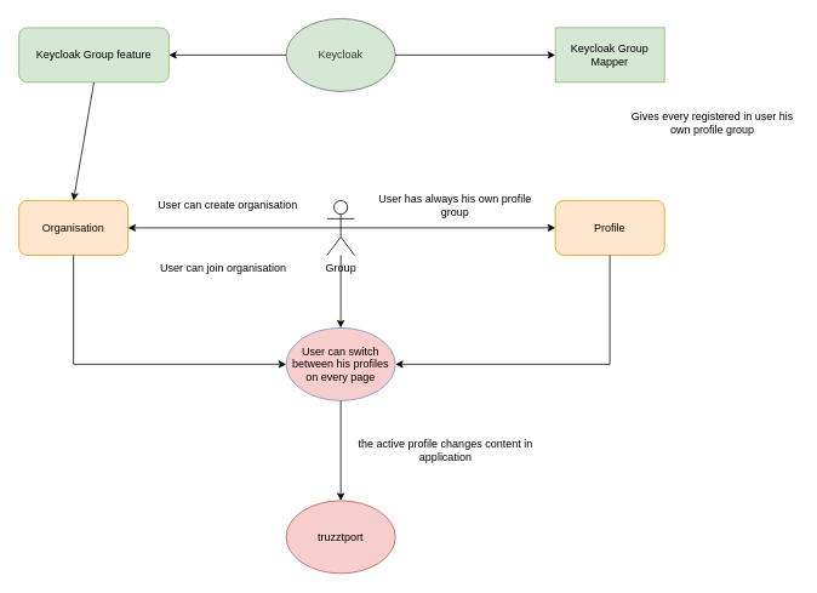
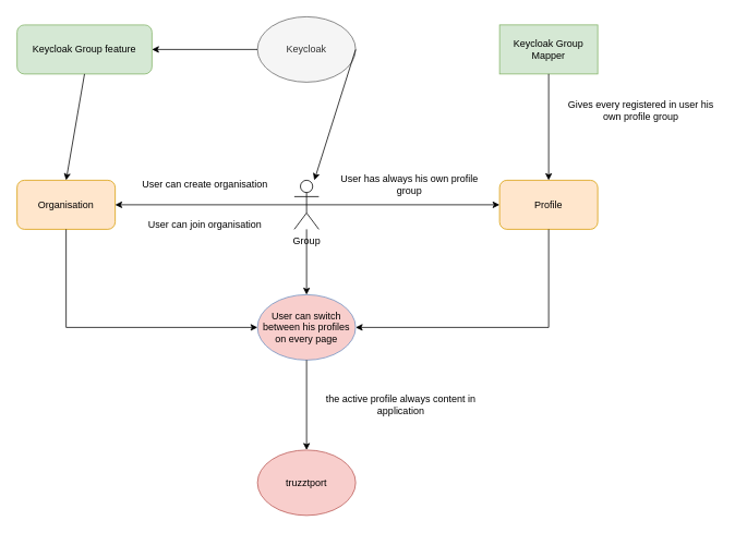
  <mxCell id="0" />
  <mxCell id="1" parent="0" />
- <mxCell id="2" value="Keycloak" style="ellipse;whiteSpace=wrap;html=1;fillColor=#d5e8d4;fontColor=#333333;strokeColor=#666666;" vertex="1" parent="1"><mxGeometry x="314" y="20" width="120" height="80" as="geometry" /></mxCell>
+ <mxCell id="2" value="Keycloak" style="ellipse;whiteSpace=wrap;html=1;fillColor=#f5f5f5;fontColor=#333333;strokeColor=#666666;" vertex="1" parent="1"><mxGeometry x="314" y="20" width="120" height="80" as="geometry" /></mxCell>
  <mxCell id="3" value="Organisation" style="rounded=1;whiteSpace=wrap;html=1;fillColor=#ffe6cc;strokeColor=#d79b00;" vertex="1" parent="1"><mxGeometry x="20" y="220" width="120" height="60" as="geometry" /></mxCell>
  <mxCell id="4" value="Profile" style="rounded=1;whiteSpace=wrap;html=1;fillColor=#ffe6cc;strokeColor=#d79b00;" vertex="1" parent="1"><mxGeometry x="610" y="220" width="120" height="60" as="geometry" /></mxCell>
  <mxCell id="5" value="Keycloak Group feature" style="rounded=1;whiteSpace=wrap;html=1;fillColor=#d5e8d4;strokeColor=#82b366;" vertex="1" parent="1"><mxGeometry x="20" y="30" width="165" height="60" as="geometry" /></mxCell>
  <mxCell id="6" value="" style="endArrow=classic;html=1;rounded=0;exitX=0.5;exitY=1;exitDx=0;exitDy=0;entryX=0.5;entryY=0;entryDx=0;entryDy=0;" edge="1" parent="1" source="5" target="3"><mxGeometry width="50" height="50" relative="1" as="geometry"><mxPoint x="310" y="300" as="sourcePoint" /><mxPoint x="360" y="250" as="targetPoint" /></mxGeometry></mxCell>
  <mxCell id="7" value="Keycloak Group Mapper" style="whiteSpace=wrap;html=1;fillColor=#d5e8d4;strokeColor=#82b366;rounded=0;" vertex="1" parent="1"><mxGeometry x="610" y="30" width="120" height="60" as="geometry" /></mxCell>
+ <mxCell id="8" value="" style="endArrow=classic;html=1;rounded=0;exitX=0.5;exitY=1;exitDx=0;exitDy=0;entryX=0.5;entryY=0;entryDx=0;entryDy=0;" edge="1" parent="1" source="7" target="4"><mxGeometry width="50" height="50" relative="1" as="geometry"><mxPoint x="310" y="300" as="sourcePoint" /><mxPoint x="360" y="250" as="targetPoint" /></mxGeometry></mxCell>
  <mxCell id="9" value="Gives every registered in user his own profile group" style="text;html=1;align=center;verticalAlign=middle;whiteSpace=wrap;rounded=0;" vertex="1" parent="1"><mxGeometry x="690" y="120" width="186" height="30" as="geometry" /></mxCell>
  <mxCell id="10" style="edgeStyle=orthogonalEdgeStyle;rounded=0;orthogonalLoop=1;jettySize=auto;html=1;exitX=0.5;exitY=0.5;exitDx=0;exitDy=0;exitPerimeter=0;entryX=0;entryY=0.5;entryDx=0;entryDy=0;" edge="1" parent="1" source="11" target="4"><mxGeometry relative="1" as="geometry" /></mxCell>
  <mxCell id="11" value="Group" style="shape=umlActor;verticalLabelPosition=bottom;verticalAlign=top;html=1;outlineConnect=0;" vertex="1" parent="1"><mxGeometry x="359" y="220" width="30" height="60" as="geometry" /></mxCell>
  <mxCell id="12" value="" style="endArrow=classic;html=1;rounded=0;exitX=0;exitY=0.5;exitDx=0;exitDy=0;entryX=1;entryY=0.5;entryDx=0;entryDy=0;" edge="1" parent="1" source="2" target="5"><mxGeometry width="50" height="50" relative="1" as="geometry"><mxPoint x="330" y="200" as="sourcePoint" /><mxPoint x="380" y="150" as="targetPoint" /></mxGeometry></mxCell>
- <mxCell id="13" value="" style="endArrow=classic;html=1;rounded=0;exitX=1;exitY=0.5;exitDx=0;exitDy=0;entryX=0;entryY=0.5;entryDx=0;entryDy=0;" edge="1" parent="1" source="2" target="7"><mxGeometry width="50" height="50" relative="1" as="geometry"><mxPoint x="330" y="200" as="sourcePoint" /><mxPoint x="380" y="150" as="targetPoint" /></mxGeometry></mxCell>
+ <mxCell id="13" value="" style="endArrow=classic;html=1;rounded=0;exitX=1;exitY=0.5;exitDx=0;exitDy=0;" edge="1" parent="1" source="2" target="11"><mxGeometry width="50" height="50" relative="1" as="geometry"><mxPoint x="330" y="200" as="sourcePoint" /><mxPoint x="380" y="150" as="targetPoint" /></mxGeometry></mxCell>
  <mxCell id="14" value="" style="endArrow=classic;html=1;rounded=0;exitX=0.5;exitY=0.5;exitDx=0;exitDy=0;exitPerimeter=0;entryX=1;entryY=0.5;entryDx=0;entryDy=0;" edge="1" parent="1" source="11" target="3"><mxGeometry width="50" height="50" relative="1" as="geometry"><mxPoint x="320" y="190" as="sourcePoint" /><mxPoint x="370" y="140" as="targetPoint" /></mxGeometry></mxCell>
  <mxCell id="15" value="User can create organisation" style="text;html=1;align=center;verticalAlign=middle;whiteSpace=wrap;rounded=0;" vertex="1" parent="1"><mxGeometry x="160" y="210" width="180" height="30" as="geometry" /></mxCell>
- <mxCell id="16" value="User can join organisation" style="text;html=1;align=center;verticalAlign=middle;whiteSpace=wrap;rounded=0;" vertex="1" parent="1"><mxGeometry x="155" y="280" width="180" height="30" as="geometry" /></mxCell>
+ <mxCell id="16" value="User can join organisation" style="text;html=1;align=center;verticalAlign=middle;whiteSpace=wrap;rounded=0;" vertex="1" parent="1"><mxGeometry x="160" y="260" width="180" height="30" as="geometry" /></mxCell>
  <mxCell id="17" value="User has always his own profile group" style="text;html=1;align=center;verticalAlign=middle;whiteSpace=wrap;rounded=0;" vertex="1" parent="1"><mxGeometry x="410" y="210" width="180" height="30" as="geometry" /></mxCell>
  <mxCell id="18" value="User can switch between his profiles on every page" style="ellipse;whiteSpace=wrap;html=1;fillColor=#f8cecc;strokeColor=#6c8ebf;" vertex="1" parent="1"><mxGeometry x="314" y="360" width="120" height="80" as="geometry" /></mxCell>
  <mxCell id="19" value="" style="endArrow=classic;html=1;rounded=0;exitX=0.5;exitY=1;exitDx=0;exitDy=0;entryX=1;entryY=0.5;entryDx=0;entryDy=0;" edge="1" parent="1" source="4" target="18"><mxGeometry width="50" height="50" relative="1" as="geometry"><mxPoint x="330" y="370" as="sourcePoint" /><mxPoint x="380" y="320" as="targetPoint" /><Array as="points"><mxPoint x="670" y="400" /></Array></mxGeometry></mxCell>
  <mxCell id="20" value="" style="endArrow=classic;html=1;rounded=0;exitX=0.5;exitY=1;exitDx=0;exitDy=0;entryX=0;entryY=0.5;entryDx=0;entryDy=0;" edge="1" parent="1" source="3" target="18"><mxGeometry width="50" height="50" relative="1" as="geometry"><mxPoint x="330" y="370" as="sourcePoint" /><mxPoint x="380" y="320" as="targetPoint" /><Array as="points"><mxPoint x="80" y="400" /></Array></mxGeometry></mxCell>
  <mxCell id="21" value="" style="endArrow=classic;html=1;rounded=0;entryX=0.5;entryY=0;entryDx=0;entryDy=0;" edge="1" parent="1" source="11" target="18"><mxGeometry width="50" height="50" relative="1" as="geometry"><mxPoint x="390" y="290" as="sourcePoint" /><mxPoint x="440" y="240" as="targetPoint" /></mxGeometry></mxCell>
  <mxCell id="22" value="truzztport" style="ellipse;whiteSpace=wrap;html=1;fillColor=#f8cecc;strokeColor=#b85450;" vertex="1" parent="1"><mxGeometry x="314" y="550" width="120" height="80" as="geometry" /></mxCell>
  <mxCell id="23" value="" style="endArrow=classic;html=1;rounded=0;exitX=0.5;exitY=1;exitDx=0;exitDy=0;" edge="1" parent="1" source="18" target="22"><mxGeometry width="50" height="50" relative="1" as="geometry"><mxPoint x="300" y="430" as="sourcePoint" /><mxPoint x="350" y="380" as="targetPoint" /></mxGeometry></mxCell>
- <mxCell id="24" value="the active profile changes content in application" style="text;html=1;align=center;verticalAlign=middle;whiteSpace=wrap;rounded=0;" vertex="1" parent="1"><mxGeometry x="389" y="480" width="201" height="30" as="geometry" /></mxCell>
+ <mxCell id="24" value="the active profile always content in application" style="text;html=1;align=center;verticalAlign=middle;whiteSpace=wrap;rounded=0;" vertex="1" parent="1"><mxGeometry x="389" y="480" width="201" height="30" as="geometry" /></mxCell>
